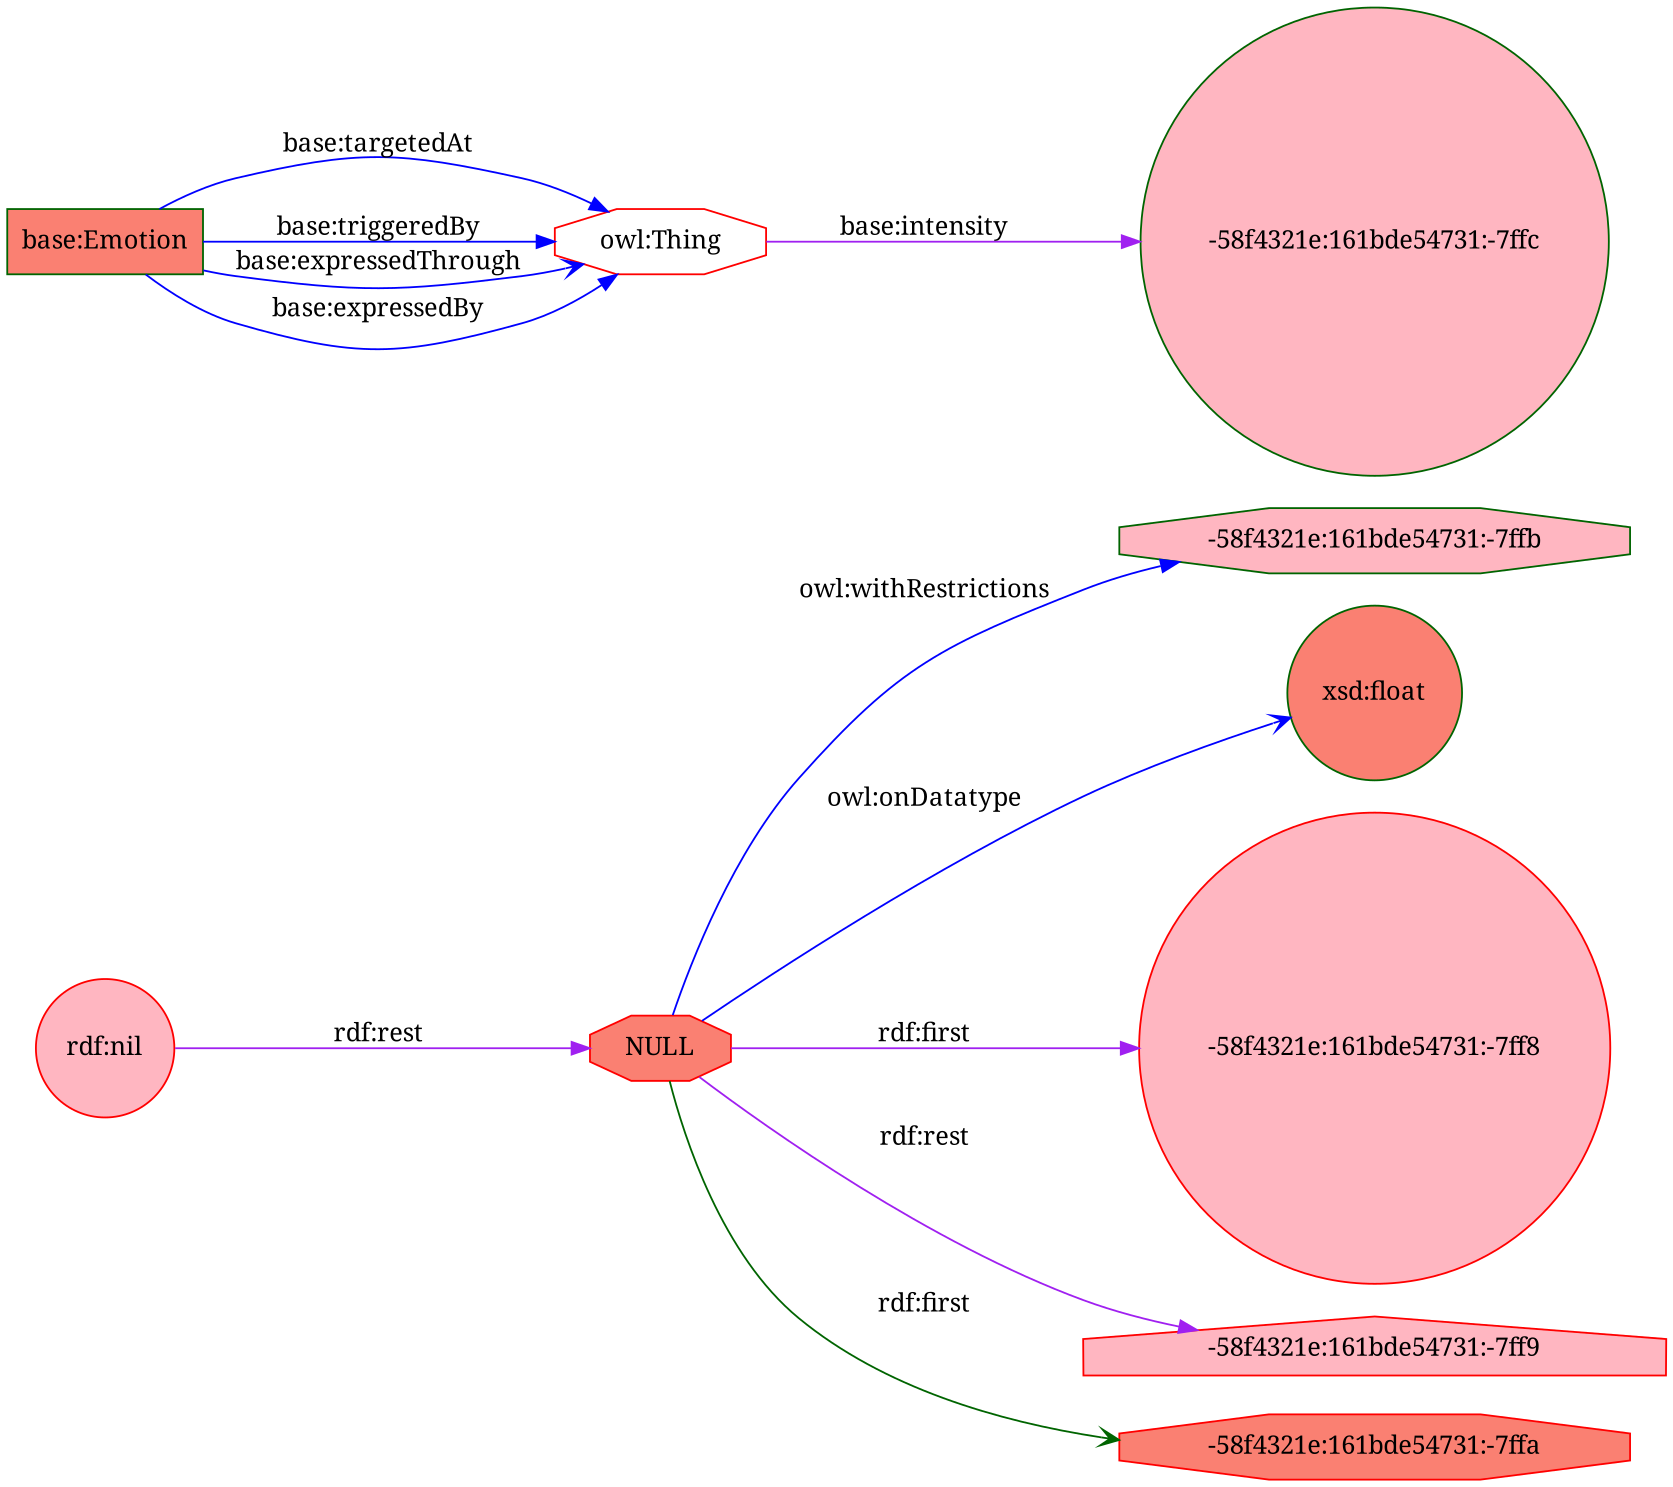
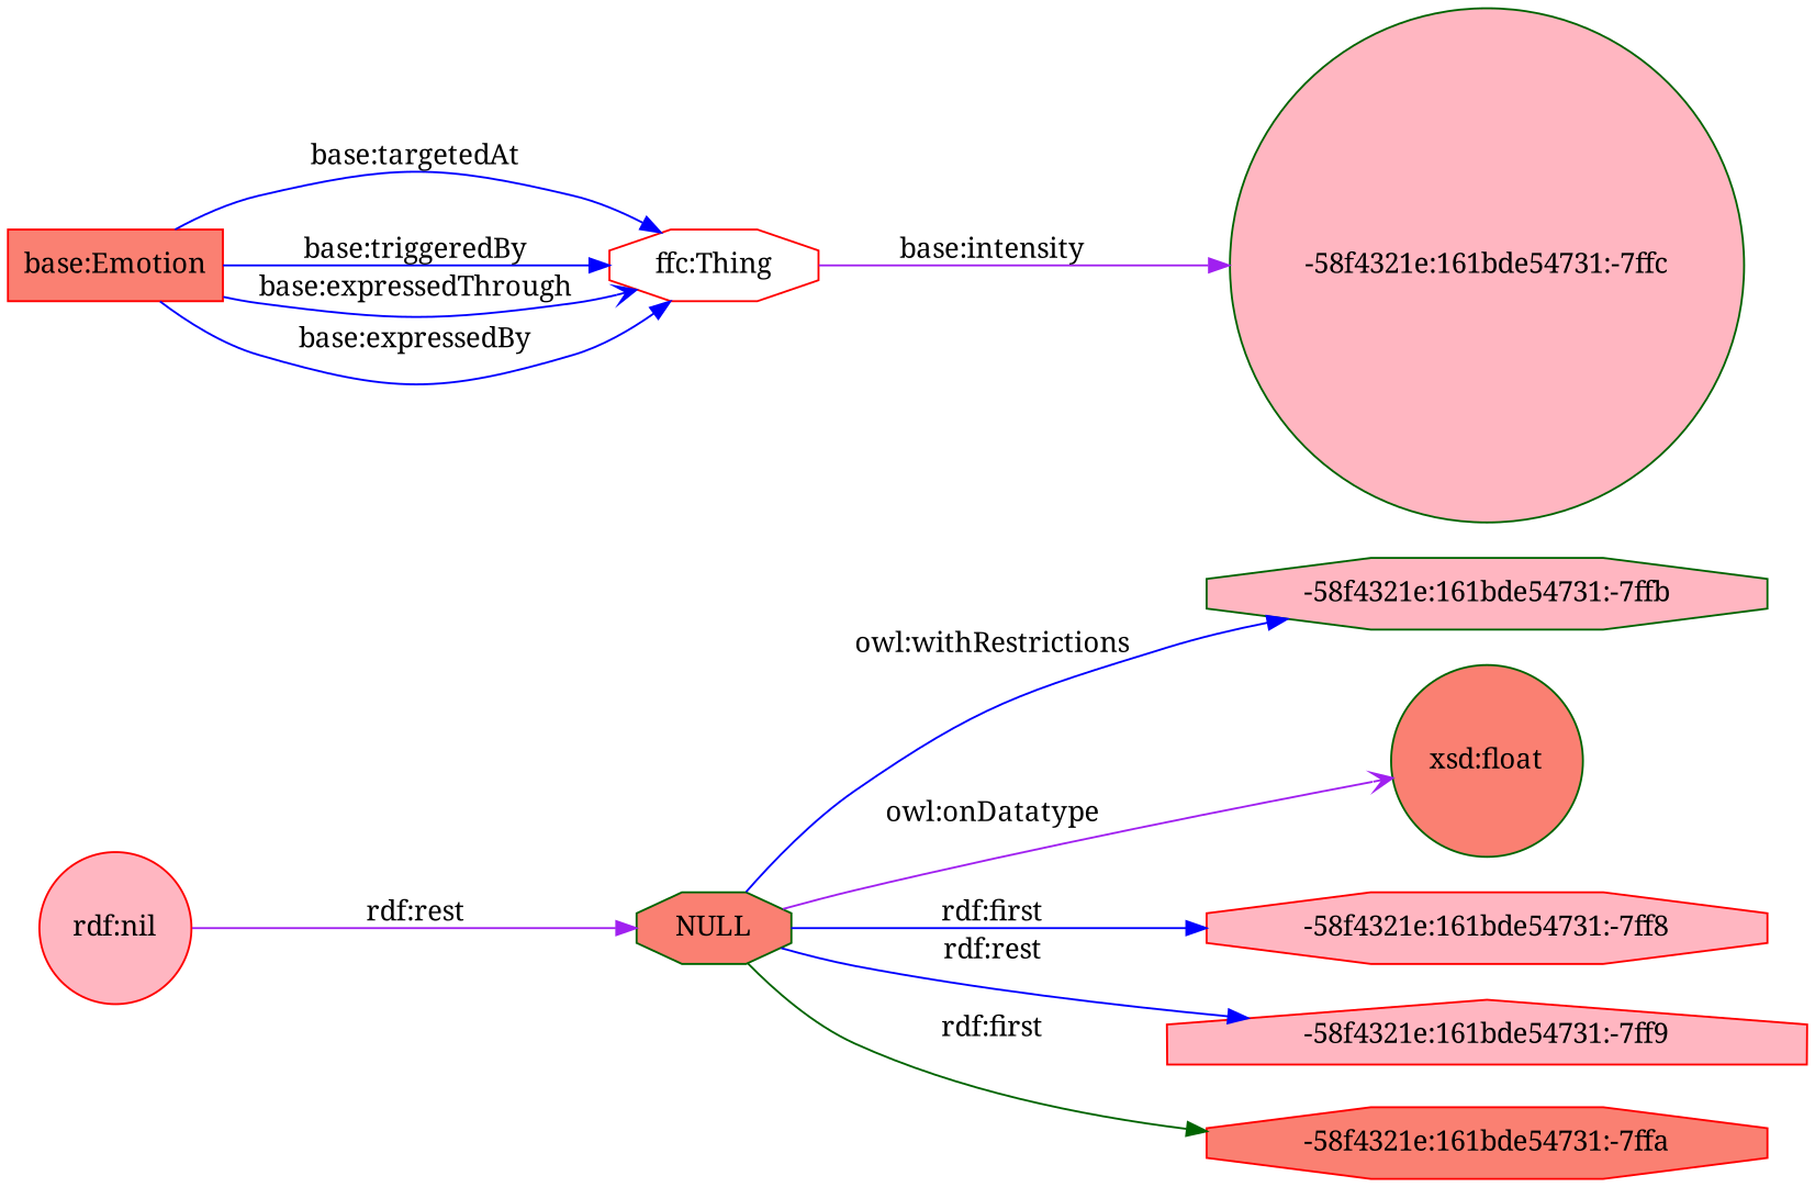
  digraph {
    fontname="Noto Serif"
    rankdir=LR
    node [color=darkgreen fillcolor=lightpink fontname="Noto Serif" shape=octagon style=filled]
    edge [arrowhead=normal color=blue fontname="Noto Serif"]
-   NULL [color=red fillcolor=salmon]
+   NULL [fillcolor=salmon]
    "-58f4321e:161bde54731:-7ffb"
    "xsd:float" [fillcolor=salmon shape=circle]
-   "-58f4321e:161bde54731:-7ff8" [color=red shape=circle]
+   "-58f4321e:161bde54731:-7ff8" [color=red]
    "-58f4321e:161bde54731:-7ff9" [color=red shape=house]
    "-58f4321e:161bde54731:-7ffa" [color=red fillcolor=salmon]
    "rdf:nil" [color=red shape=circle]
-   "base:Emotion" [fillcolor=salmon shape=box]
-   "owl:Thing" [color=red fillcolor=white]
+   "base:Emotion" [color=red fillcolor=salmon shape=box]
+   "owl:Thing" [color=red fillcolor=white label="ffc:Thing"]
    "-58f4321e:161bde54731:-7ffc" [shape=circle]
    NULL -> "-58f4321e:161bde54731:-7ffb" [label="owl:withRestrictions"]
-   NULL -> "xsd:float" [arrowhead=vee label="owl:onDatatype"]
-   NULL -> "-58f4321e:161bde54731:-7ff8" [color=purple label="rdf:first"]
-   NULL -> "-58f4321e:161bde54731:-7ff9" [color=purple label="rdf:rest"]
-   NULL -> "-58f4321e:161bde54731:-7ffa" [arrowhead=vee color=darkgreen label="rdf:first"]
+   NULL -> "xsd:float" [arrowhead=vee color=purple label="owl:onDatatype"]
+   NULL -> "-58f4321e:161bde54731:-7ff8" [label="rdf:first"]
+   NULL -> "-58f4321e:161bde54731:-7ff9" [label="rdf:rest"]
+   NULL -> "-58f4321e:161bde54731:-7ffa" [color=darkgreen label="rdf:first"]
    "rdf:nil" -> NULL [color=purple label="rdf:rest"]
    "base:Emotion" -> "owl:Thing" [label="base:targetedAt"]
    "base:Emotion" -> "owl:Thing" [label="base:triggeredBy"]
    "base:Emotion" -> "owl:Thing" [arrowhead=vee label="base:expressedThrough"]
    "base:Emotion" -> "owl:Thing" [label="base:expressedBy"]
    "owl:Thing" -> "-58f4321e:161bde54731:-7ffc" [color=purple label="base:intensity"]
  }
